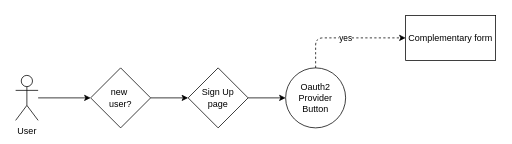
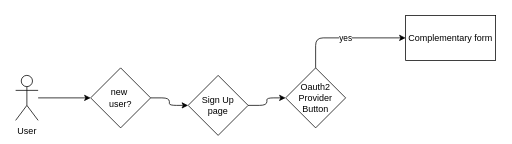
  <mxCell id="0" />
  <mxCell id="1" parent="0" />
  <mxCell id="2" value="Complementary form" style="rounded=0;whiteSpace=wrap;html=1;" vertex="1" parent="1"><mxGeometry x="540" y="20" width="120" height="60" as="geometry" /></mxCell>
  <mxCell id="3" style="edgeStyle=none;html=1;entryX=0;entryY=0.5;entryDx=0;entryDy=0;" edge="1" parent="1" source="4" target="7"><mxGeometry relative="1" as="geometry" /></mxCell>
  <mxCell id="4" value="User" style="shape=umlActor;verticalLabelPosition=bottom;verticalAlign=top;html=1;outlineConnect=0;" vertex="1" parent="1"><mxGeometry x="20" y="100" width="30" height="60" as="geometry" /></mxCell>
  <mxCell id="5" value="" style="edgeStyle=orthogonalEdgeStyle;html=1;exitX=1;exitY=0.5;exitDx=0;exitDy=0;" edge="1" parent="1" source="10" target="9"><mxGeometry relative="1" as="geometry" /></mxCell>
  <mxCell id="6" style="edgeStyle=orthogonalEdgeStyle;html=1;entryX=0;entryY=0.5;entryDx=0;entryDy=0;" edge="1" parent="1" source="7" target="10"><mxGeometry relative="1" as="geometry" /></mxCell>
  <mxCell id="7" value="new&amp;nbsp;&lt;br&gt;user?" style="rhombus;whiteSpace=wrap;html=1;" vertex="1" parent="1"><mxGeometry x="120" y="90" width="80" height="80" as="geometry" /></mxCell>
- <mxCell id="8" value="yes" style="edgeStyle=orthogonalEdgeStyle;html=1;entryX=0;entryY=0.5;entryDx=0;entryDy=0;exitX=0.5;exitY=0;exitDx=0;exitDy=0;dashed=1;" edge="1" parent="1" source="9" target="2"><mxGeometry relative="1" as="geometry" /></mxCell>
- <mxCell id="9" value="Oauth2&lt;br&gt;Provider&lt;br&gt;Button" style="ellipse;whiteSpace=wrap;html=1;" vertex="1" parent="1"><mxGeometry x="380" y="90" width="80" height="80" as="geometry" /></mxCell>
- <mxCell id="10" value="Sign Up&lt;br&gt;page" style="rhombus;whiteSpace=wrap;html=1;" vertex="1" parent="1"><mxGeometry x="250" y="90" width="80" height="80" as="geometry" /></mxCell>
+ <mxCell id="8" value="yes" style="edgeStyle=orthogonalEdgeStyle;html=1;entryX=0;entryY=0.5;entryDx=0;entryDy=0;exitX=0.5;exitY=0;exitDx=0;exitDy=0;" edge="1" parent="1" source="9" target="2"><mxGeometry relative="1" as="geometry" /></mxCell>
+ <mxCell id="9" value="Oauth2&lt;br&gt;Provider&lt;br&gt;Button" style="rhombus;whiteSpace=wrap;html=1;" vertex="1" parent="1"><mxGeometry x="380" y="90" width="80" height="80" as="geometry" /></mxCell>
+ <mxCell id="10" value="Sign Up&lt;br&gt;page" style="rhombus;whiteSpace=wrap;html=1;" vertex="1" parent="1"><mxGeometry x="250" y="100" width="80" height="80" as="geometry" /></mxCell>
